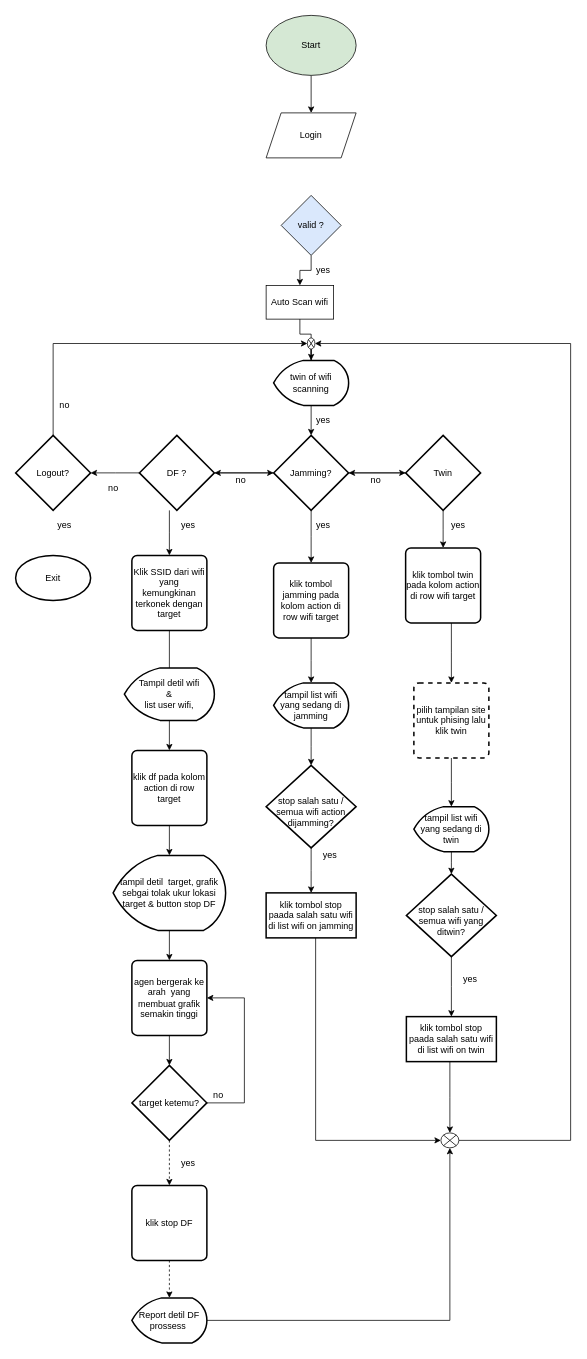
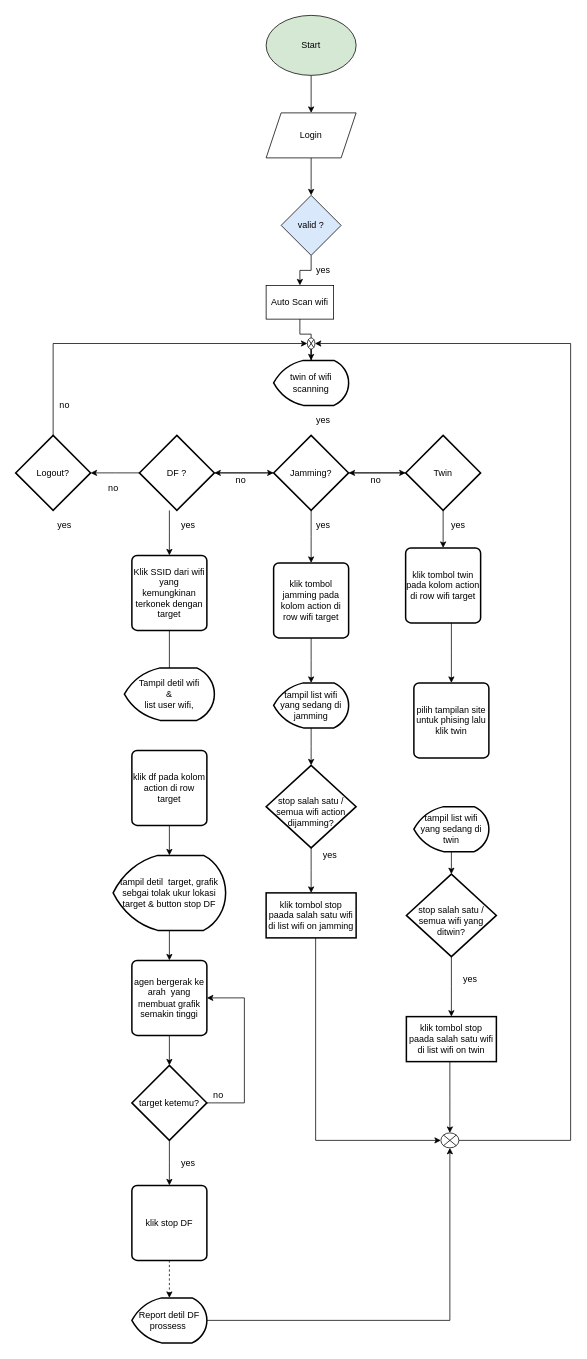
  <mxCell id="0" />
  <mxCell id="1" parent="0" />
  <mxCell id="2" style="edgeStyle=orthogonalEdgeStyle;rounded=0;orthogonalLoop=1;jettySize=auto;html=1;entryX=0.5;entryY=0;entryDx=0;entryDy=0;" edge="1" parent="1" source="3" target="5"><mxGeometry relative="1" as="geometry" /></mxCell>
  <mxCell id="3" value="Start" style="ellipse;whiteSpace=wrap;html=1;fillColor=#d5e8d4;" vertex="1" parent="1"><mxGeometry x="354" y="20" width="120" height="80" as="geometry" /></mxCell>
+ <mxCell id="4" style="edgeStyle=orthogonalEdgeStyle;rounded=0;orthogonalLoop=1;jettySize=auto;html=1;entryX=0.5;entryY=0;entryDx=0;entryDy=0;" edge="1" parent="1" source="5" target="7"><mxGeometry relative="1" as="geometry" /></mxCell>
  <mxCell id="5" value="Login" style="shape=parallelogram;perimeter=parallelogramPerimeter;whiteSpace=wrap;html=1;fixedSize=1;" vertex="1" parent="1"><mxGeometry x="354" y="150" width="120" height="60" as="geometry" /></mxCell>
  <mxCell id="6" style="edgeStyle=orthogonalEdgeStyle;rounded=0;orthogonalLoop=1;jettySize=auto;html=1;entryX=0.5;entryY=0;entryDx=0;entryDy=0;" edge="1" parent="1" source="7" target="9"><mxGeometry relative="1" as="geometry" /></mxCell>
  <mxCell id="7" value="valid ?" style="rhombus;whiteSpace=wrap;html=1;fillColor=#dae8fc;" vertex="1" parent="1"><mxGeometry x="374" y="260" width="80" height="80" as="geometry" /></mxCell>
  <mxCell id="8" style="edgeStyle=orthogonalEdgeStyle;rounded=0;orthogonalLoop=1;jettySize=auto;html=1;startArrow=none;" edge="1" parent="1" source="53" target="11"><mxGeometry relative="1" as="geometry" /></mxCell>
  <mxCell id="9" value="Auto Scan wifi" style="rounded=0;whiteSpace=wrap;html=1;" vertex="1" parent="1"><mxGeometry x="354" y="380" width="90" height="45" as="geometry" /></mxCell>
- <mxCell id="10" style="edgeStyle=orthogonalEdgeStyle;rounded=0;orthogonalLoop=1;jettySize=auto;html=1;entryX=0.5;entryY=0;entryDx=0;entryDy=0;entryPerimeter=0;" edge="1" parent="1" source="11" target="16"><mxGeometry relative="1" as="geometry" /></mxCell>
  <mxCell id="11" value="twin of wifi scanning" style="strokeWidth=2;html=1;shape=mxgraph.flowchart.display;whiteSpace=wrap;" vertex="1" parent="1"><mxGeometry x="364" y="480" width="100" height="60" as="geometry" /></mxCell>
  <mxCell id="12" value="yes" style="text;html=1;align=center;verticalAlign=middle;resizable=0;points=[];autosize=1;strokeColor=none;fillColor=none;" vertex="1" parent="1"><mxGeometry x="415" y="350" width="30" height="20" as="geometry" /></mxCell>
  <mxCell id="13" style="edgeStyle=orthogonalEdgeStyle;rounded=0;orthogonalLoop=1;jettySize=auto;html=1;exitX=1;exitY=0.5;exitDx=0;exitDy=0;exitPerimeter=0;" edge="1" parent="1" source="16" target="19"><mxGeometry relative="1" as="geometry" /></mxCell>
  <mxCell id="14" style="edgeStyle=orthogonalEdgeStyle;rounded=0;orthogonalLoop=1;jettySize=auto;html=1;exitX=0;exitY=0.5;exitDx=0;exitDy=0;exitPerimeter=0;entryX=1;entryY=0.5;entryDx=0;entryDy=0;entryPerimeter=0;" edge="1" parent="1" source="16" target="23"><mxGeometry relative="1" as="geometry" /></mxCell>
  <mxCell id="15" style="edgeStyle=elbowEdgeStyle;rounded=0;orthogonalLoop=1;jettySize=auto;html=1;entryX=0.5;entryY=0;entryDx=0;entryDy=0;exitX=0.5;exitY=1;exitDx=0;exitDy=0;exitPerimeter=0;elbow=vertical;" edge="1" parent="1" source="16" target="28"><mxGeometry relative="1" as="geometry" /></mxCell>
  <mxCell id="16" value="Jamming?" style="strokeWidth=2;html=1;shape=mxgraph.flowchart.decision;whiteSpace=wrap;" vertex="1" parent="1"><mxGeometry x="364" y="580" width="100" height="100" as="geometry" /></mxCell>
  <mxCell id="17" style="edgeStyle=orthogonalEdgeStyle;rounded=0;orthogonalLoop=1;jettySize=auto;html=1;entryX=1;entryY=0.5;entryDx=0;entryDy=0;entryPerimeter=0;" edge="1" parent="1" source="19" target="16"><mxGeometry relative="1" as="geometry" /></mxCell>
  <mxCell id="18" style="edgeStyle=elbowEdgeStyle;rounded=0;orthogonalLoop=1;jettySize=auto;html=1;entryX=0.5;entryY=0;entryDx=0;entryDy=0;" edge="1" parent="1" source="19" target="56"><mxGeometry relative="1" as="geometry" /></mxCell>
  <mxCell id="19" value="Twin" style="strokeWidth=2;html=1;shape=mxgraph.flowchart.decision;whiteSpace=wrap;" vertex="1" parent="1"><mxGeometry x="540" y="580" width="100" height="100" as="geometry" /></mxCell>
  <mxCell id="20" style="edgeStyle=orthogonalEdgeStyle;rounded=0;orthogonalLoop=1;jettySize=auto;html=1;entryX=0;entryY=0.5;entryDx=0;entryDy=0;entryPerimeter=0;" edge="1" parent="1" source="23" target="16"><mxGeometry relative="1" as="geometry" /></mxCell>
  <mxCell id="21" style="edgeStyle=elbowEdgeStyle;rounded=0;orthogonalLoop=1;jettySize=auto;html=1;entryX=0.5;entryY=0;entryDx=0;entryDy=0;" edge="1" parent="1" source="23" target="31"><mxGeometry relative="1" as="geometry" /></mxCell>
  <mxCell id="22" style="edgeStyle=elbowEdgeStyle;rounded=0;orthogonalLoop=1;jettySize=auto;html=1;entryX=1;entryY=0.5;entryDx=0;entryDy=0;entryPerimeter=0;" edge="1" parent="1" source="23" target="74"><mxGeometry relative="1" as="geometry" /></mxCell>
  <mxCell id="23" value="DF ?" style="strokeWidth=2;html=1;shape=mxgraph.flowchart.decision;whiteSpace=wrap;" vertex="1" parent="1"><mxGeometry x="185" y="580" width="100" height="100" as="geometry" /></mxCell>
  <mxCell id="24" value="yes" style="text;html=1;align=center;verticalAlign=middle;resizable=0;points=[];autosize=1;strokeColor=none;fillColor=none;" vertex="1" parent="1"><mxGeometry x="415" y="550" width="30" height="20" as="geometry" /></mxCell>
  <mxCell id="25" value="no" style="text;html=1;align=center;verticalAlign=middle;resizable=0;points=[];autosize=1;strokeColor=none;fillColor=none;" vertex="1" parent="1"><mxGeometry x="485" y="630" width="30" height="20" as="geometry" /></mxCell>
  <mxCell id="26" value="no" style="text;html=1;align=center;verticalAlign=middle;resizable=0;points=[];autosize=1;strokeColor=none;fillColor=none;" vertex="1" parent="1"><mxGeometry x="305" y="630" width="30" height="20" as="geometry" /></mxCell>
  <mxCell id="27" style="edgeStyle=elbowEdgeStyle;rounded=0;orthogonalLoop=1;jettySize=auto;elbow=vertical;html=1;entryX=0.5;entryY=0;entryDx=0;entryDy=0;entryPerimeter=0;" edge="1" parent="1" source="28" target="47"><mxGeometry relative="1" as="geometry"><mxPoint x="414" y="900" as="targetPoint" /></mxGeometry></mxCell>
  <mxCell id="28" value="klik tombol jamming pada kolom action di row wifi target" style="rounded=1;whiteSpace=wrap;html=1;absoluteArcSize=1;arcSize=14;strokeWidth=2;" vertex="1" parent="1"><mxGeometry x="364" y="750" width="100" height="100" as="geometry" /></mxCell>
  <mxCell id="29" value="yes" style="text;html=1;align=center;verticalAlign=middle;resizable=0;points=[];autosize=1;strokeColor=none;fillColor=none;" vertex="1" parent="1"><mxGeometry x="415" y="690" width="30" height="20" as="geometry" /></mxCell>
  <mxCell id="30" style="edgeStyle=orthogonalEdgeStyle;rounded=0;orthogonalLoop=1;jettySize=auto;html=1;entryX=0.5;entryY=0.143;entryDx=0;entryDy=0;entryPerimeter=0;" edge="1" parent="1" source="31" target="34"><mxGeometry relative="1" as="geometry" /></mxCell>
  <mxCell id="31" value="Klik SSID dari wifi&lt;br&gt;yang kemungkinan terkonek dengan target" style="rounded=1;whiteSpace=wrap;html=1;absoluteArcSize=1;arcSize=14;strokeWidth=2;" vertex="1" parent="1"><mxGeometry x="175" y="740" width="100" height="100" as="geometry" /></mxCell>
  <mxCell id="32" value="yes" style="text;html=1;align=center;verticalAlign=middle;resizable=0;points=[];autosize=1;strokeColor=none;fillColor=none;" vertex="1" parent="1"><mxGeometry x="235" y="690" width="30" height="20" as="geometry" /></mxCell>
- <mxCell id="33" style="edgeStyle=orthogonalEdgeStyle;rounded=0;orthogonalLoop=1;jettySize=auto;html=1;entryX=0.5;entryY=0;entryDx=0;entryDy=0;" edge="1" parent="1" source="34" target="36"><mxGeometry relative="1" as="geometry" /></mxCell>
  <mxCell id="34" value="Tampil detil wifi&lt;br&gt;&amp;amp;&lt;br&gt;list user wifi," style="strokeWidth=2;html=1;shape=mxgraph.flowchart.display;whiteSpace=wrap;" vertex="1" parent="1"><mxGeometry x="165" y="890" width="120" height="70" as="geometry" /></mxCell>
  <mxCell id="35" style="edgeStyle=orthogonalEdgeStyle;rounded=0;orthogonalLoop=1;jettySize=auto;html=1;entryX=0.5;entryY=0;entryDx=0;entryDy=0;entryPerimeter=0;" edge="1" parent="1" source="36" target="38"><mxGeometry relative="1" as="geometry" /></mxCell>
  <mxCell id="36" value="klik df pada kolom action di row target" style="rounded=1;whiteSpace=wrap;html=1;absoluteArcSize=1;arcSize=14;strokeWidth=2;" vertex="1" parent="1"><mxGeometry x="175" y="1000" width="100" height="100" as="geometry" /></mxCell>
  <mxCell id="37" style="edgeStyle=orthogonalEdgeStyle;rounded=0;orthogonalLoop=1;jettySize=auto;html=1;entryX=0.5;entryY=0;entryDx=0;entryDy=0;" edge="1" parent="1" source="38" target="40"><mxGeometry relative="1" as="geometry" /></mxCell>
  <mxCell id="38" value="tampil detil&amp;nbsp; target, grafik sebgai tolak ukur lokasi target &amp;amp; button stop DF" style="strokeWidth=2;html=1;shape=mxgraph.flowchart.display;whiteSpace=wrap;" vertex="1" parent="1"><mxGeometry x="150" y="1140" width="150" height="100" as="geometry" /></mxCell>
  <mxCell id="39" value="" style="edgeStyle=orthogonalEdgeStyle;rounded=0;orthogonalLoop=1;jettySize=auto;html=1;" edge="1" parent="1" source="40" target="43"><mxGeometry relative="1" as="geometry" /></mxCell>
  <mxCell id="40" value="agen bergerak ke arah&amp;nbsp; yang membuat grafik semakin tinggi" style="rounded=1;whiteSpace=wrap;html=1;absoluteArcSize=1;arcSize=14;strokeWidth=2;" vertex="1" parent="1"><mxGeometry x="175" y="1280" width="100" height="100" as="geometry" /></mxCell>
  <mxCell id="41" style="edgeStyle=elbowEdgeStyle;rounded=0;orthogonalLoop=1;jettySize=auto;html=1;entryX=1;entryY=0.5;entryDx=0;entryDy=0;" edge="1" parent="1" source="43" target="40"><mxGeometry relative="1" as="geometry"><Array as="points"><mxPoint x="325" y="1400" /></Array></mxGeometry></mxCell>
- <mxCell id="42" style="edgeStyle=elbowEdgeStyle;rounded=0;orthogonalLoop=1;jettySize=auto;html=1;entryX=0.5;entryY=0;entryDx=0;entryDy=0;dashed=1;" edge="1" parent="1" source="43" target="70"><mxGeometry relative="1" as="geometry" /></mxCell>
+ <mxCell id="42" style="edgeStyle=elbowEdgeStyle;rounded=0;orthogonalLoop=1;jettySize=auto;html=1;entryX=0.5;entryY=0;entryDx=0;entryDy=0;" edge="1" parent="1" source="43" target="70"><mxGeometry relative="1" as="geometry" /></mxCell>
  <mxCell id="43" value="target ketemu?" style="strokeWidth=2;html=1;shape=mxgraph.flowchart.decision;whiteSpace=wrap;" vertex="1" parent="1"><mxGeometry x="175" y="1420" width="100" height="100" as="geometry" /></mxCell>
  <mxCell id="44" value="no" style="text;html=1;align=center;verticalAlign=middle;resizable=0;points=[];autosize=1;strokeColor=none;fillColor=none;" vertex="1" parent="1"><mxGeometry x="275" y="1450" width="30" height="20" as="geometry" /></mxCell>
  <mxCell id="45" value="yes" style="text;html=1;align=center;verticalAlign=middle;resizable=0;points=[];autosize=1;strokeColor=none;fillColor=none;" vertex="1" parent="1"><mxGeometry x="235" y="1540" width="30" height="20" as="geometry" /></mxCell>
  <mxCell id="46" style="edgeStyle=elbowEdgeStyle;rounded=0;orthogonalLoop=1;jettySize=auto;elbow=vertical;html=1;" edge="1" parent="1" source="47" target="49"><mxGeometry relative="1" as="geometry" /></mxCell>
  <mxCell id="47" value="tampil list wifi yang sedang di jamming" style="strokeWidth=2;html=1;shape=mxgraph.flowchart.display;whiteSpace=wrap;" vertex="1" parent="1"><mxGeometry x="364" y="910" width="100" height="60" as="geometry" /></mxCell>
  <mxCell id="48" value="" style="edgeStyle=elbowEdgeStyle;rounded=0;orthogonalLoop=1;jettySize=auto;elbow=vertical;html=1;" edge="1" parent="1" source="49" target="51"><mxGeometry relative="1" as="geometry" /></mxCell>
  <mxCell id="49" value="&lt;br&gt;stop salah satu / semua wifi action dijamming?" style="strokeWidth=2;html=1;shape=mxgraph.flowchart.decision;whiteSpace=wrap;" vertex="1" parent="1"><mxGeometry x="354" y="1020" width="120" height="110" as="geometry" /></mxCell>
  <mxCell id="50" style="edgeStyle=elbowEdgeStyle;rounded=0;orthogonalLoop=1;jettySize=auto;html=1;entryX=0;entryY=0.5;entryDx=0;entryDy=0;entryPerimeter=0;" edge="1" parent="1" source="51" target="68"><mxGeometry relative="1" as="geometry"><Array as="points"><mxPoint x="420" y="1400" /></Array></mxGeometry></mxCell>
  <mxCell id="51" value="klik tombol stop paada salah satu wifi di list wifi on jamming" style="whiteSpace=wrap;html=1;strokeWidth=2;" vertex="1" parent="1"><mxGeometry x="354" y="1190" width="120" height="60" as="geometry" /></mxCell>
  <mxCell id="52" value="yes" style="text;html=1;align=center;verticalAlign=middle;resizable=0;points=[];autosize=1;strokeColor=none;fillColor=none;" vertex="1" parent="1"><mxGeometry x="424" y="1130" width="30" height="20" as="geometry" /></mxCell>
  <mxCell id="53" value="" style="verticalLabelPosition=bottom;verticalAlign=top;html=1;shape=mxgraph.flowchart.or;" vertex="1" parent="1"><mxGeometry x="409" y="450" width="10" height="15" as="geometry" /></mxCell>
  <mxCell id="54" value="" style="edgeStyle=orthogonalEdgeStyle;rounded=0;orthogonalLoop=1;jettySize=auto;html=1;endArrow=none;" edge="1" parent="1" source="9" target="53"><mxGeometry relative="1" as="geometry"><mxPoint x="414" y="440" as="sourcePoint" /><mxPoint x="414" y="480" as="targetPoint" /></mxGeometry></mxCell>
  <mxCell id="55" style="edgeStyle=elbowEdgeStyle;rounded=0;orthogonalLoop=1;jettySize=auto;html=1;entryX=0.5;entryY=0;entryDx=0;entryDy=0;" edge="1" parent="1" source="56" target="58"><mxGeometry relative="1" as="geometry" /></mxCell>
  <mxCell id="56" value="&lt;span&gt;klik tombol twin pada kolom action di row wifi target&lt;/span&gt;" style="rounded=1;whiteSpace=wrap;html=1;absoluteArcSize=1;arcSize=14;strokeWidth=2;" vertex="1" parent="1"><mxGeometry x="540" y="730" width="100" height="100" as="geometry" /></mxCell>
- <mxCell id="57" style="edgeStyle=elbowEdgeStyle;rounded=0;orthogonalLoop=1;jettySize=auto;html=1;entryX=0.5;entryY=0;entryDx=0;entryDy=0;entryPerimeter=0;" edge="1" parent="1" source="58" target="61"><mxGeometry relative="1" as="geometry" /></mxCell>
- <mxCell id="58" value="pilih tampilan site untuk phising lalu klik twin" style="rounded=1;whiteSpace=wrap;html=1;absoluteArcSize=1;arcSize=14;strokeWidth=2;dashed=1;" vertex="1" parent="1"><mxGeometry x="551" y="910" width="100" height="100" as="geometry" /></mxCell>
+ <mxCell id="58" value="pilih tampilan site untuk phising lalu klik twin" style="rounded=1;whiteSpace=wrap;html=1;absoluteArcSize=1;arcSize=14;strokeWidth=2;" vertex="1" parent="1"><mxGeometry x="551" y="910" width="100" height="100" as="geometry" /></mxCell>
  <mxCell id="59" value="yes" style="text;html=1;align=center;verticalAlign=middle;resizable=0;points=[];autosize=1;strokeColor=none;fillColor=none;" vertex="1" parent="1"><mxGeometry x="595" y="690" width="30" height="20" as="geometry" /></mxCell>
  <mxCell id="60" style="edgeStyle=elbowEdgeStyle;rounded=0;orthogonalLoop=1;jettySize=auto;elbow=vertical;html=1;" edge="1" parent="1" source="61" target="63"><mxGeometry relative="1" as="geometry" /></mxCell>
  <mxCell id="61" value="tampil list wifi yang sedang di twin" style="strokeWidth=2;html=1;shape=mxgraph.flowchart.display;whiteSpace=wrap;" vertex="1" parent="1"><mxGeometry x="551" y="1075" width="100" height="60" as="geometry" /></mxCell>
  <mxCell id="62" value="" style="edgeStyle=elbowEdgeStyle;rounded=0;orthogonalLoop=1;jettySize=auto;elbow=vertical;html=1;" edge="1" parent="1" source="63" target="65"><mxGeometry relative="1" as="geometry" /></mxCell>
  <mxCell id="63" value="&lt;br&gt;stop salah satu / semua wifi yang ditwin?" style="strokeWidth=2;html=1;shape=mxgraph.flowchart.decision;whiteSpace=wrap;" vertex="1" parent="1"><mxGeometry x="541" y="1165" width="120" height="110" as="geometry" /></mxCell>
  <mxCell id="64" style="edgeStyle=elbowEdgeStyle;rounded=0;orthogonalLoop=1;jettySize=auto;html=1;entryX=0.5;entryY=0;entryDx=0;entryDy=0;entryPerimeter=0;" edge="1" parent="1" source="65" target="68"><mxGeometry relative="1" as="geometry" /></mxCell>
  <mxCell id="65" value="klik tombol stop paada salah satu wifi di list wifi on twin" style="whiteSpace=wrap;html=1;strokeWidth=2;" vertex="1" parent="1"><mxGeometry x="541" y="1355" width="120" height="60" as="geometry" /></mxCell>
  <mxCell id="66" value="yes" style="text;html=1;align=center;verticalAlign=middle;resizable=0;points=[];autosize=1;strokeColor=none;fillColor=none;" vertex="1" parent="1"><mxGeometry x="611" y="1295" width="30" height="20" as="geometry" /></mxCell>
  <mxCell id="67" style="edgeStyle=elbowEdgeStyle;rounded=0;orthogonalLoop=1;jettySize=auto;html=1;entryX=1;entryY=0.5;entryDx=0;entryDy=0;entryPerimeter=0;" edge="1" parent="1" source="68" target="53"><mxGeometry relative="1" as="geometry"><Array as="points"><mxPoint x="760" y="810" /></Array></mxGeometry></mxCell>
  <mxCell id="68" value="" style="verticalLabelPosition=bottom;verticalAlign=top;html=1;shape=mxgraph.flowchart.or;" vertex="1" parent="1"><mxGeometry x="587" y="1510" width="24" height="20" as="geometry" /></mxCell>
  <mxCell id="69" style="edgeStyle=elbowEdgeStyle;rounded=0;orthogonalLoop=1;jettySize=auto;html=1;entryX=0.5;entryY=0;entryDx=0;entryDy=0;entryPerimeter=0;dashed=1;" edge="1" parent="1" source="70" target="72"><mxGeometry relative="1" as="geometry" /></mxCell>
  <mxCell id="70" value="klik stop DF" style="rounded=1;whiteSpace=wrap;html=1;absoluteArcSize=1;arcSize=14;strokeWidth=2;" vertex="1" parent="1"><mxGeometry x="175" y="1580" width="100" height="100" as="geometry" /></mxCell>
  <mxCell id="71" style="edgeStyle=elbowEdgeStyle;rounded=0;orthogonalLoop=1;jettySize=auto;html=1;entryX=0.5;entryY=1;entryDx=0;entryDy=0;entryPerimeter=0;" edge="1" parent="1" source="72" target="68"><mxGeometry relative="1" as="geometry"><Array as="points"><mxPoint x="599" y="1650" /></Array></mxGeometry></mxCell>
  <mxCell id="72" value="Report detil DF prossess&amp;nbsp;" style="strokeWidth=2;html=1;shape=mxgraph.flowchart.display;whiteSpace=wrap;" vertex="1" parent="1"><mxGeometry x="175" y="1730" width="100" height="60" as="geometry" /></mxCell>
  <mxCell id="73" style="edgeStyle=elbowEdgeStyle;rounded=0;orthogonalLoop=1;jettySize=auto;html=1;entryX=0;entryY=0.5;entryDx=0;entryDy=0;entryPerimeter=0;" edge="1" parent="1" source="74" target="53"><mxGeometry relative="1" as="geometry"><Array as="points"><mxPoint x="70" y="550" /></Array></mxGeometry></mxCell>
  <mxCell id="74" value="Logout?" style="strokeWidth=2;html=1;shape=mxgraph.flowchart.decision;whiteSpace=wrap;" vertex="1" parent="1"><mxGeometry x="20" y="580" width="100" height="100" as="geometry" /></mxCell>
  <mxCell id="75" value="no" style="text;html=1;align=center;verticalAlign=middle;resizable=0;points=[];autosize=1;strokeColor=none;fillColor=none;" vertex="1" parent="1"><mxGeometry x="135" y="640" width="30" height="20" as="geometry" /></mxCell>
- <mxCell id="76" value="Exit" style="strokeWidth=2;html=1;shape=mxgraph.flowchart.start_1;whiteSpace=wrap;" vertex="1" parent="1"><mxGeometry x="20" y="740" width="100" height="60" as="geometry" /></mxCell>
  <mxCell id="77" value="yes" style="text;html=1;align=center;verticalAlign=middle;resizable=0;points=[];autosize=1;strokeColor=none;fillColor=none;" vertex="1" parent="1"><mxGeometry x="70" y="690" width="30" height="20" as="geometry" /></mxCell>
  <mxCell id="78" value="no" style="text;html=1;align=center;verticalAlign=middle;resizable=0;points=[];autosize=1;strokeColor=none;fillColor=none;" vertex="1" parent="1"><mxGeometry x="70" y="530" width="30" height="20" as="geometry" /></mxCell>
